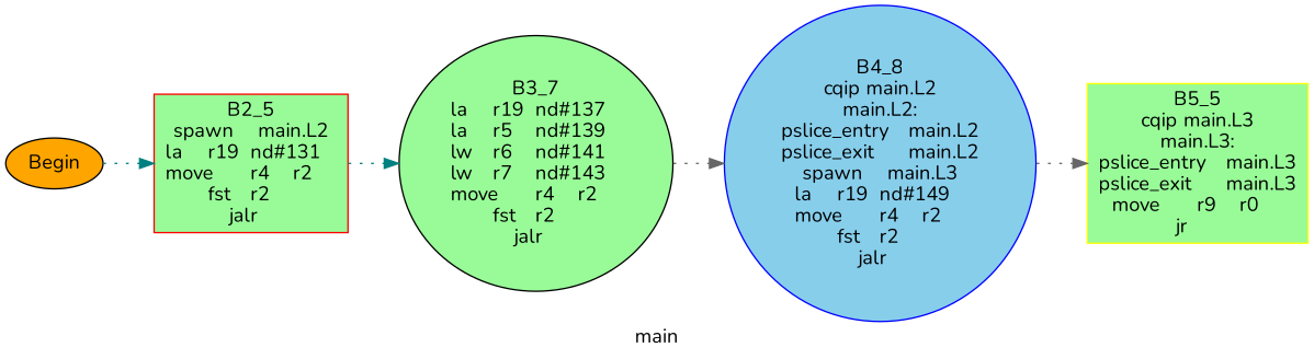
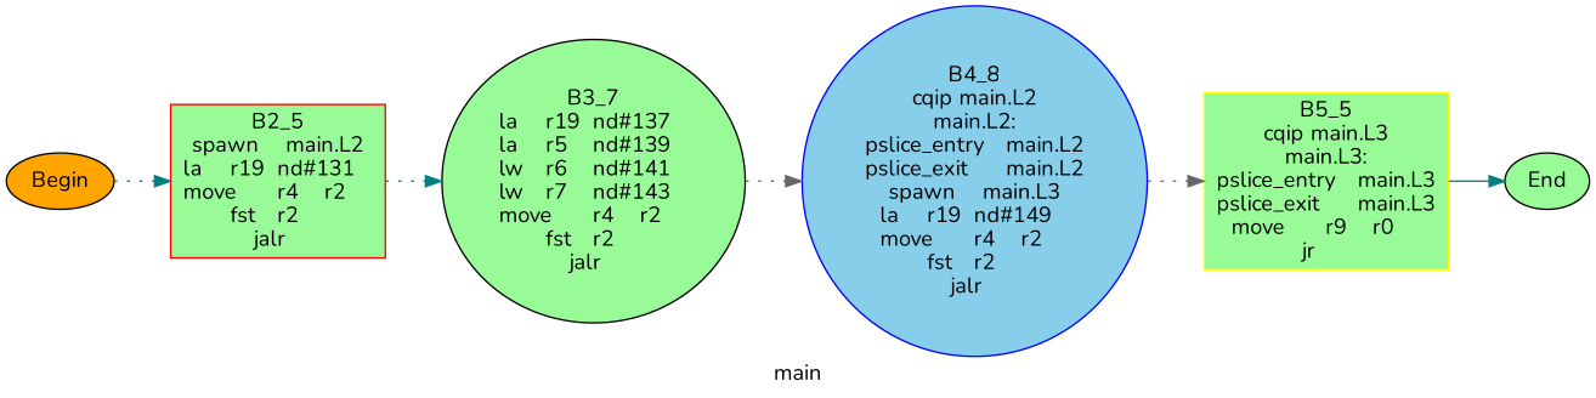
  digraph {
    color=purple
    label=main
    style=dashed
    rankdir=LR
    fontname=Nunito
    node [style=filled fillcolor=palegreen fontname=Nunito]
    edge [color=teal style=dotted fontname=Nunito]
    n1 [label=Begin fillcolor=orange]
    n2 [color=red label="B2_5\nspawn	main.L2\nla	r19	nd#131	\nmove	r4	r2	\nfst	r2	\njalr	\n" shape=box]
    n3 [label="B3_7\nla	r19	nd#137	\nla	r5	nd#139	\nlw	r6	nd#141	\nlw	r7	nd#143	\nmove	r4	r2	\nfst	r2	\njalr	\n"]
+   n4 [label=End]
    n5 [color=blue label="B4_8\ncqip	main.L2\nmain.L2:\npslice_entry	main.L2\npslice_exit	main.L2\nspawn	main.L3\nla	r19	nd#149	\nmove	r4	r2	\nfst	r2	\njalr	\n" shape=ellipse fillcolor=skyblue]
    n6 [color=yellow label="B5_5\ncqip	main.L3\nmain.L3:\npslice_entry	main.L3\npslice_exit	main.L3\nmove	r9	r0	\njr	\n" shape=polygon]
    n1 -> n2
    n2 -> n3
    n3 -> n5 [color=gray40]
    n5 -> n6 [color=gray40]
+   n6 -> n4 [style=solid]
  }
